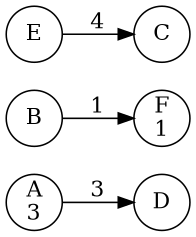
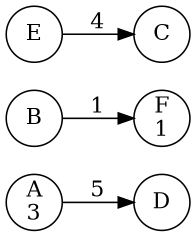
  digraph {
    rankdir=LR
    node [fixedsize=true shape=circle]
    n1 [label="A\n3" width=0.5]
    n2 [label="D\n" width=0.5]
    n3 [label="B\n" width=0.5]
    n4 [label="F\n1" width=0.5]
    n5 [label="C\n" width=0.5]
    n6 [label="E\n" width=0.5]
-   n1 -> n2 [label=3]
+   n1 -> n2 [label=5]
    n3 -> n4 [label=1]
    n6 -> n5 [label=4]
  }
